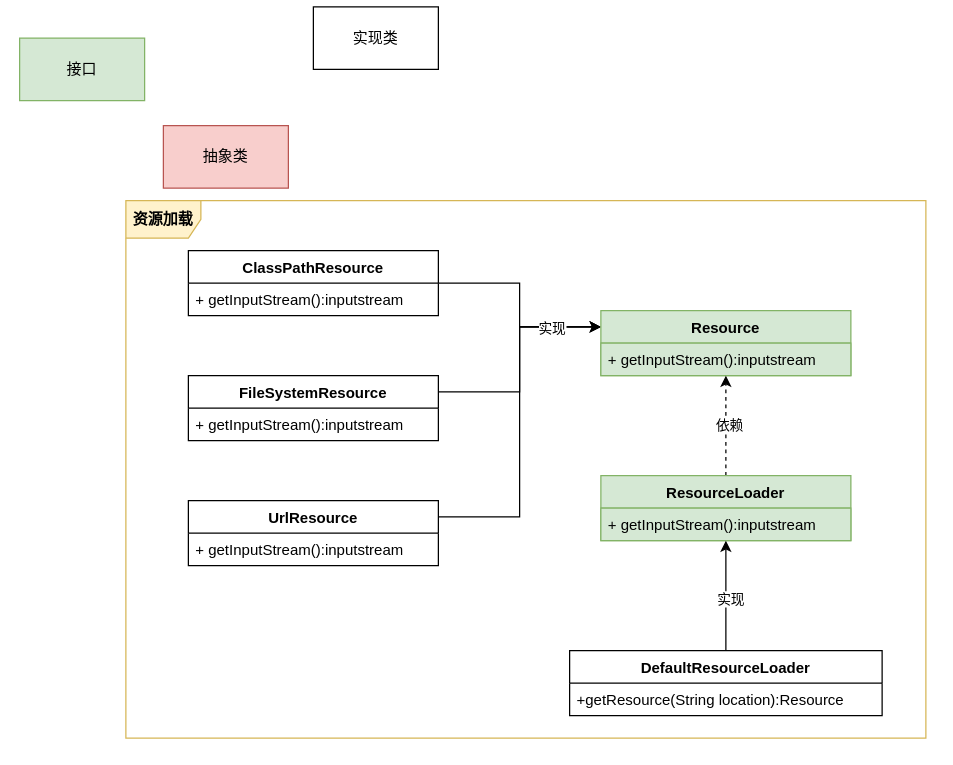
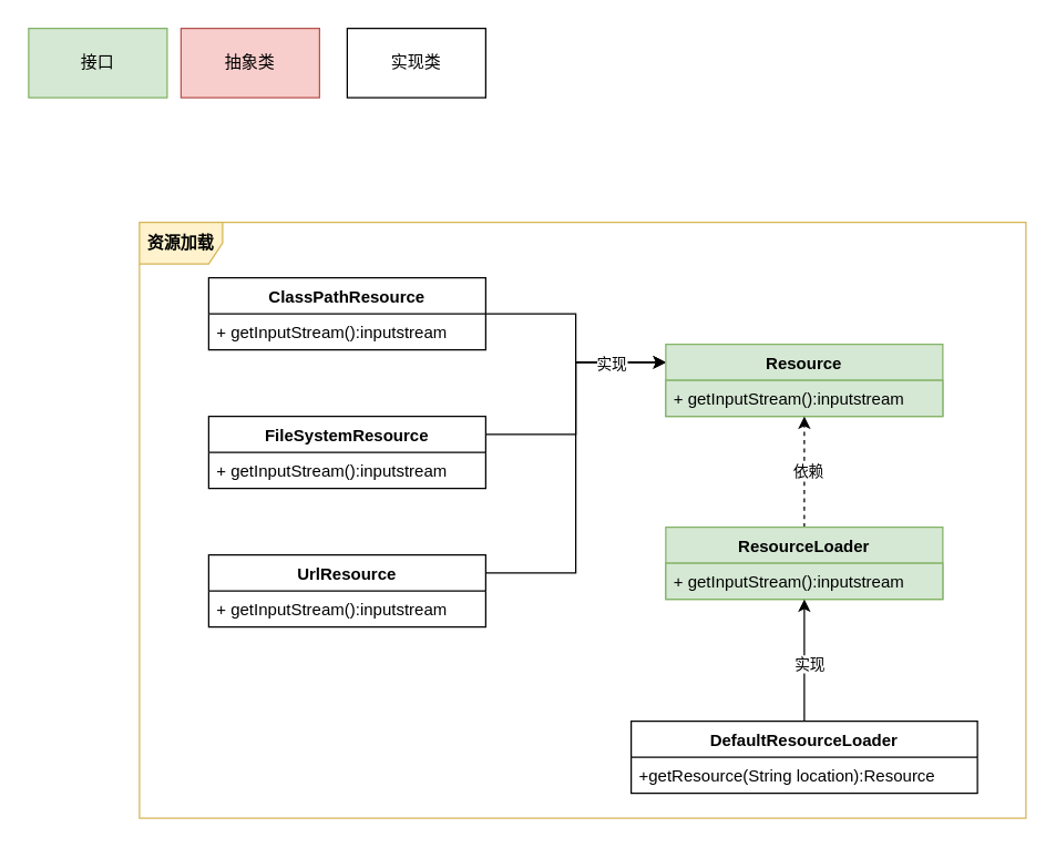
  <mxCell id="0" />
  <mxCell id="1" parent="0" />
- <mxCell id="2" value="接口" style="rounded=0;whiteSpace=wrap;html=1;fillColor=#d5e8d4;strokeColor=#82b366;" vertex="1" parent="1"><mxGeometry x="15" y="30" width="100" height="50" as="geometry" /></mxCell>
- <mxCell id="3" value="抽象类" style="rounded=0;whiteSpace=wrap;html=1;fillColor=#f8cecc;strokeColor=#b85450;" vertex="1" parent="1"><mxGeometry x="130" y="100" width="100" height="50" as="geometry" /></mxCell>
- <mxCell id="4" value="实现类" style="rounded=0;whiteSpace=wrap;html=1;" vertex="1" parent="1"><mxGeometry x="250" y="5" width="100" height="50" as="geometry" /></mxCell>
+ <mxCell id="2" value="接口" style="rounded=0;whiteSpace=wrap;html=1;fillColor=#d5e8d4;strokeColor=#82b366;" vertex="1" parent="1"><mxGeometry x="20" y="20" width="100" height="50" as="geometry" /></mxCell>
+ <mxCell id="3" value="抽象类" style="rounded=0;whiteSpace=wrap;html=1;fillColor=#f8cecc;strokeColor=#b85450;" vertex="1" parent="1"><mxGeometry x="130" y="20" width="100" height="50" as="geometry" /></mxCell>
+ <mxCell id="4" value="实现类" style="rounded=0;whiteSpace=wrap;html=1;" vertex="1" parent="1"><mxGeometry x="250" y="20" width="100" height="50" as="geometry" /></mxCell>
  <mxCell id="5" value="" style="edgeStyle=orthogonalEdgeStyle;rounded=0;orthogonalLoop=1;jettySize=auto;html=1;entryX=0;entryY=0.25;entryDx=0;entryDy=0;" edge="1" parent="1" source="6" target="15"><mxGeometry relative="1" as="geometry" /></mxCell>
  <mxCell id="6" value="ClassPathResource" style="swimlane;fontStyle=1;align=center;verticalAlign=top;childLayout=stackLayout;horizontal=1;startSize=26;horizontalStack=0;resizeParent=1;resizeParentMax=0;resizeLast=0;collapsible=1;marginBottom=0;whiteSpace=wrap;html=1;spacingLeft=4;spacingRight=4;" vertex="1" parent="1"><mxGeometry x="150" y="200" width="200" height="52" as="geometry" /></mxCell>
  <mxCell id="7" value="+ getInputStream():inputstream" style="text;strokeColor=none;fillColor=none;align=left;verticalAlign=top;spacingLeft=4;spacingRight=4;overflow=hidden;rotatable=0;points=[[0,0.5],[1,0.5]];portConstraint=eastwest;whiteSpace=wrap;html=1;" vertex="1" parent="6"><mxGeometry y="26" width="200" height="26" as="geometry" /></mxCell>
  <mxCell id="8" style="edgeStyle=orthogonalEdgeStyle;rounded=0;orthogonalLoop=1;jettySize=auto;html=1;exitX=1;exitY=0.25;exitDx=0;exitDy=0;entryX=0;entryY=0.25;entryDx=0;entryDy=0;" edge="1" parent="1" source="9" target="15"><mxGeometry relative="1" as="geometry" /></mxCell>
  <mxCell id="9" value="FileSystemResource" style="swimlane;fontStyle=1;align=center;verticalAlign=top;childLayout=stackLayout;horizontal=1;startSize=26;horizontalStack=0;resizeParent=1;resizeParentMax=0;resizeLast=0;collapsible=1;marginBottom=0;whiteSpace=wrap;html=1;spacingLeft=4;spacingRight=4;" vertex="1" parent="1"><mxGeometry x="150" y="300" width="200" height="52" as="geometry" /></mxCell>
  <mxCell id="10" value="+ getInputStream():inputstream" style="text;strokeColor=none;fillColor=none;align=left;verticalAlign=top;spacingLeft=4;spacingRight=4;overflow=hidden;rotatable=0;points=[[0,0.5],[1,0.5]];portConstraint=eastwest;whiteSpace=wrap;html=1;" vertex="1" parent="9"><mxGeometry y="26" width="200" height="26" as="geometry" /></mxCell>
  <mxCell id="11" style="edgeStyle=orthogonalEdgeStyle;rounded=0;orthogonalLoop=1;jettySize=auto;html=1;exitX=1;exitY=0.25;exitDx=0;exitDy=0;entryX=0;entryY=0.25;entryDx=0;entryDy=0;" edge="1" parent="1" source="13" target="15"><mxGeometry relative="1" as="geometry" /></mxCell>
  <mxCell id="12" value="实现" style="edgeLabel;html=1;align=center;verticalAlign=middle;resizable=0;points=[];" vertex="1" connectable="0" parent="11"><mxGeometry x="0.716" relative="1" as="geometry"><mxPoint as="offset" /></mxGeometry></mxCell>
  <mxCell id="13" value="UrlResource" style="swimlane;fontStyle=1;align=center;verticalAlign=top;childLayout=stackLayout;horizontal=1;startSize=26;horizontalStack=0;resizeParent=1;resizeParentMax=0;resizeLast=0;collapsible=1;marginBottom=0;whiteSpace=wrap;html=1;spacingLeft=4;spacingRight=4;" vertex="1" parent="1"><mxGeometry x="150" y="400" width="200" height="52" as="geometry" /></mxCell>
  <mxCell id="14" value="+ getInputStream():inputstream" style="text;strokeColor=none;fillColor=none;align=left;verticalAlign=top;spacingLeft=4;spacingRight=4;overflow=hidden;rotatable=0;points=[[0,0.5],[1,0.5]];portConstraint=eastwest;whiteSpace=wrap;html=1;" vertex="1" parent="13"><mxGeometry y="26" width="200" height="26" as="geometry" /></mxCell>
  <mxCell id="15" value="Resource" style="swimlane;fontStyle=1;align=center;verticalAlign=top;childLayout=stackLayout;horizontal=1;startSize=26;horizontalStack=0;resizeParent=1;resizeParentMax=0;resizeLast=0;collapsible=1;marginBottom=0;whiteSpace=wrap;html=1;spacingLeft=4;spacingRight=4;fillColor=#d5e8d4;strokeColor=#82b366;" vertex="1" parent="1"><mxGeometry x="480" y="248" width="200" height="52" as="geometry" /></mxCell>
  <mxCell id="16" value="+ getInputStream():inputstream" style="text;strokeColor=#82b366;fillColor=#d5e8d4;align=left;verticalAlign=top;spacingLeft=4;spacingRight=4;overflow=hidden;rotatable=0;points=[[0,0.5],[1,0.5]];portConstraint=eastwest;whiteSpace=wrap;html=1;" vertex="1" parent="15"><mxGeometry y="26" width="200" height="26" as="geometry" /></mxCell>
  <mxCell id="17" style="edgeStyle=orthogonalEdgeStyle;rounded=0;orthogonalLoop=1;jettySize=auto;html=1;exitX=0.5;exitY=0;exitDx=0;exitDy=0;entryX=0.5;entryY=1;entryDx=0;entryDy=0;dashed=1;" edge="1" parent="1" source="19" target="15"><mxGeometry relative="1" as="geometry" /></mxCell>
  <mxCell id="18" value="依赖" style="edgeLabel;html=1;align=center;verticalAlign=middle;resizable=0;points=[];" vertex="1" connectable="0" parent="17"><mxGeometry x="0.025" y="-2" relative="1" as="geometry"><mxPoint as="offset" /></mxGeometry></mxCell>
  <mxCell id="19" value="ResourceLoader" style="swimlane;fontStyle=1;align=center;verticalAlign=top;childLayout=stackLayout;horizontal=1;startSize=26;horizontalStack=0;resizeParent=1;resizeParentMax=0;resizeLast=0;collapsible=1;marginBottom=0;whiteSpace=wrap;html=1;spacingLeft=4;spacingRight=4;fillColor=#d5e8d4;strokeColor=#82b366;" vertex="1" parent="1"><mxGeometry x="480" y="380" width="200" height="52" as="geometry" /></mxCell>
  <mxCell id="20" value="+ getInputStream():inputstream" style="text;strokeColor=#82b366;fillColor=#d5e8d4;align=left;verticalAlign=top;spacingLeft=4;spacingRight=4;overflow=hidden;rotatable=0;points=[[0,0.5],[1,0.5]];portConstraint=eastwest;whiteSpace=wrap;html=1;" vertex="1" parent="19"><mxGeometry y="26" width="200" height="26" as="geometry" /></mxCell>
  <mxCell id="21" style="edgeStyle=orthogonalEdgeStyle;rounded=0;orthogonalLoop=1;jettySize=auto;html=1;exitX=0.5;exitY=0;exitDx=0;exitDy=0;entryX=0.5;entryY=1;entryDx=0;entryDy=0;" edge="1" parent="1" source="23" target="19"><mxGeometry relative="1" as="geometry" /></mxCell>
  <mxCell id="22" value="实现" style="edgeLabel;html=1;align=center;verticalAlign=middle;resizable=0;points=[];" vertex="1" connectable="0" parent="21"><mxGeometry x="-0.05" y="-3" relative="1" as="geometry"><mxPoint as="offset" /></mxGeometry></mxCell>
  <mxCell id="23" value="DefaultResourceLoader" style="swimlane;fontStyle=1;align=center;verticalAlign=top;childLayout=stackLayout;horizontal=1;startSize=26;horizontalStack=0;resizeParent=1;resizeParentMax=0;resizeLast=0;collapsible=1;marginBottom=0;whiteSpace=wrap;html=1;spacingLeft=4;spacingRight=4;" vertex="1" parent="1"><mxGeometry x="455" y="520" width="250" height="52" as="geometry" /></mxCell>
  <mxCell id="24" value="+getResource&lt;span style=&quot;background-color: initial;&quot;&gt;(String location):Resource&lt;/span&gt;" style="text;align=left;verticalAlign=top;spacingLeft=4;spacingRight=4;overflow=hidden;rotatable=0;points=[[0,0.5],[1,0.5]];portConstraint=eastwest;whiteSpace=wrap;html=1;" vertex="1" parent="23"><mxGeometry y="26" width="250" height="26" as="geometry" /></mxCell>
  <mxCell id="25" value="资源加载" style="shape=umlFrame;whiteSpace=wrap;html=1;pointerEvents=0;labelBackgroundColor=none;fontFamily=Verdana;fontStyle=1;fillColor=#fff2cc;strokeColor=#d6b656;" vertex="1" parent="1"><mxGeometry x="100" y="160" width="640" height="430" as="geometry" /></mxCell>
